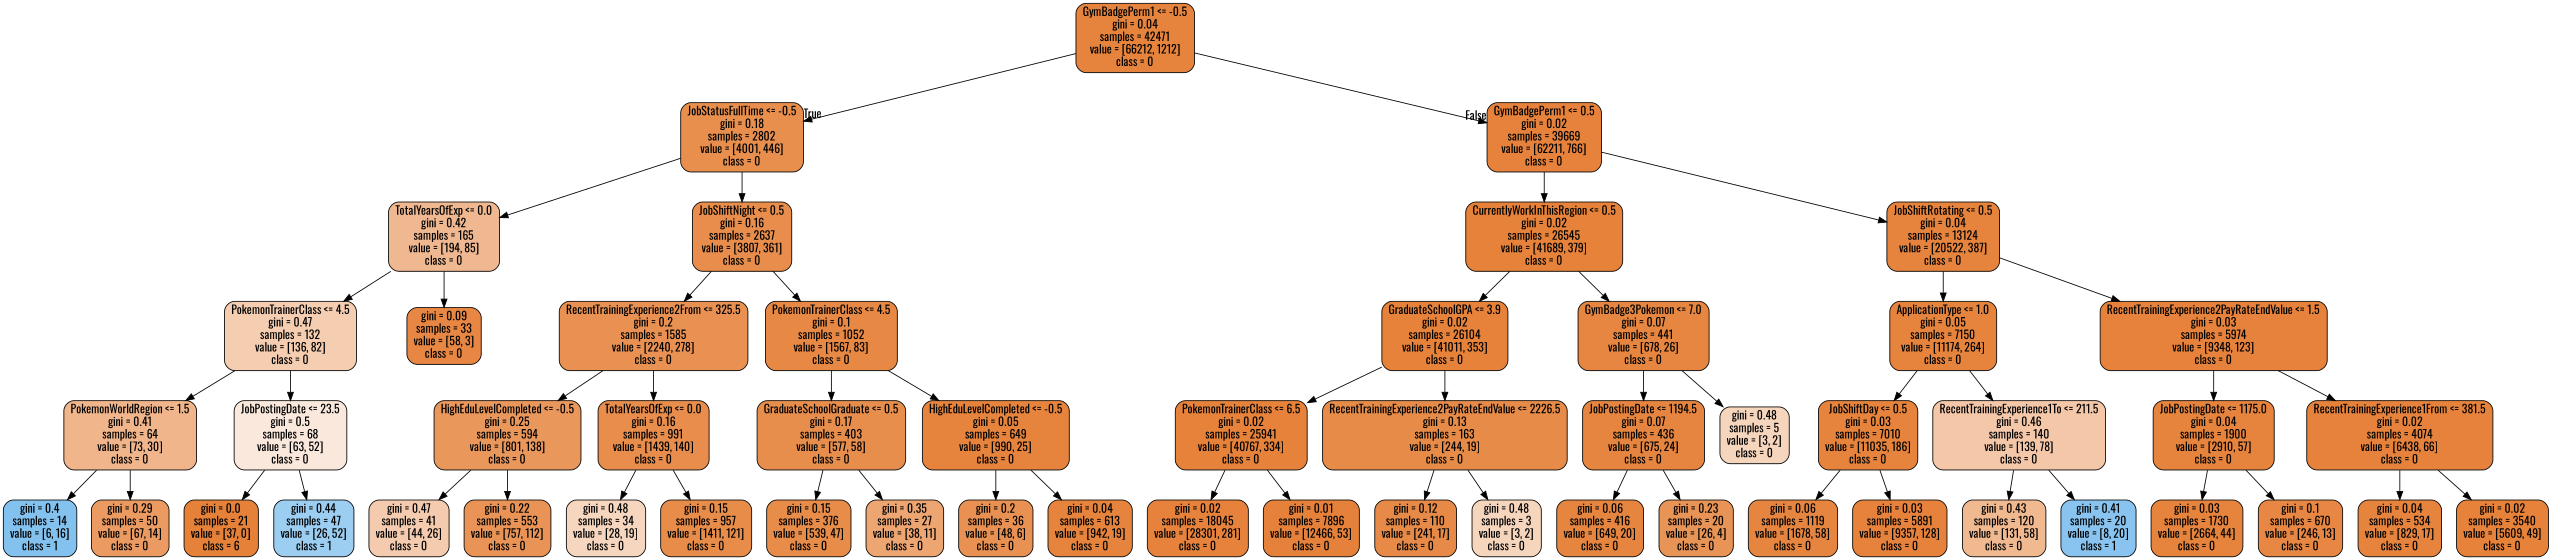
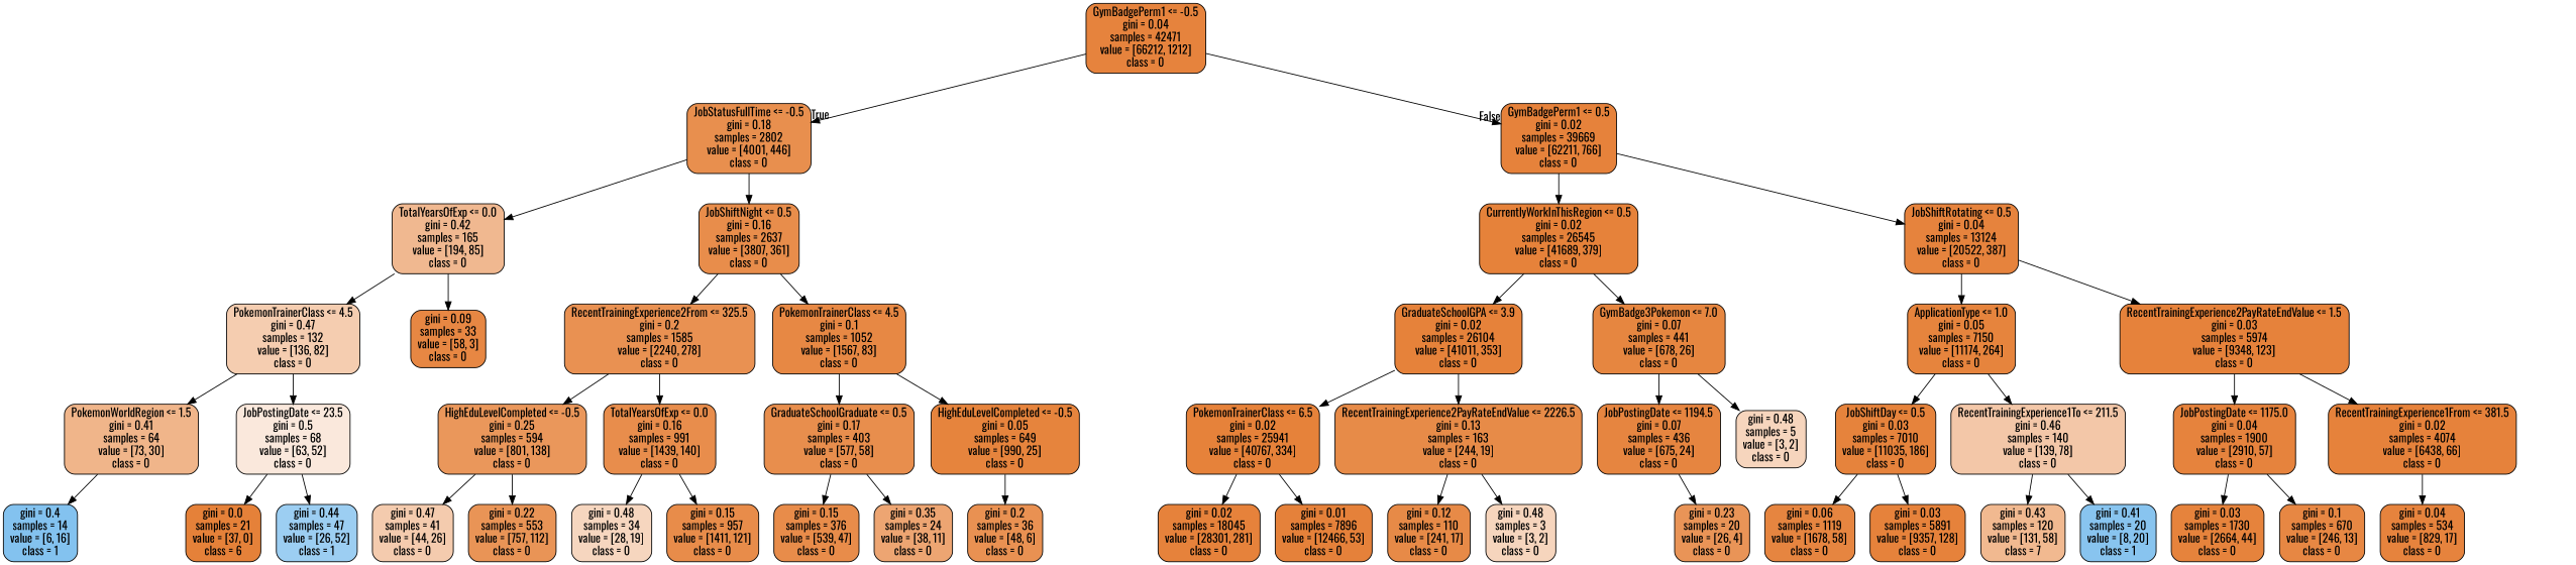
  digraph {
    fontname=Oswald
    node [color=black fillcolor="#e58139fa" fontname=Oswald shape=box style="filled, rounded"]
    edge [fontname=Oswald]
    n1 [label="GymBadgePerm1 <= -0.5\ngini = 0.04\nsamples = 42471\nvalue = [66212, 1212]\nclass = 0"]
    n2 [fillcolor="#e58139e3" label="JobStatusFullTime <= -0.5\ngini = 0.18\nsamples = 2802\nvalue = [4001, 446]\nclass = 0"]
    n3 [fillcolor="#e58139fc" label="GymBadgePerm1 <= 0.5\ngini = 0.02\nsamples = 39669\nvalue = [62211, 766]\nclass = 0"]
    n4 [fillcolor="#e581398f" label="TotalYearsOfExp <= 0.0\ngini = 0.42\nsamples = 165\nvalue = [194, 85]\nclass = 0"]
    n5 [fillcolor="#e58139e7" label="JobShiftNight <= 0.5\ngini = 0.16\nsamples = 2637\nvalue = [3807, 361]\nclass = 0"]
    n6 [fillcolor="#e58139fd" label="CurrentlyWorkInThisRegion <= 0.5\ngini = 0.02\nsamples = 26545\nvalue = [41689, 379]\nclass = 0"]
    n7 [label="JobShiftRotating <= 0.5\ngini = 0.04\nsamples = 13124\nvalue = [20522, 387]\nclass = 0"]
    n8 [fillcolor="#e5813965" label="PokemonTrainerClass <= 4.5\ngini = 0.47\nsamples = 132\nvalue = [136, 82]\nclass = 0"]
    n9 [fillcolor="#e58139f2" label="gini = 0.09\nsamples = 33\nvalue = [58, 3]\nclass = 0"]
    n10 [fillcolor="#e58139df" label="RecentTrainingExperience2From <= 325.5\ngini = 0.2\nsamples = 1585\nvalue = [2240, 278]\nclass = 0"]
    n11 [fillcolor="#e58139f1" label="PokemonTrainerClass <= 4.5\ngini = 0.1\nsamples = 1052\nvalue = [1567, 83]\nclass = 0"]
    n12 [fillcolor="#e5813996" label="PokemonWorldRegion <= 1.5\ngini = 0.41\nsamples = 64\nvalue = [73, 30]\nclass = 0"]
    n13 [fillcolor="#e581392d" label="JobPostingDate <= 23.5\ngini = 0.5\nsamples = 68\nvalue = [63, 52]\nclass = 0"]
    n14 [fillcolor="#399de59f" label="gini = 0.4\nsamples = 14\nvalue = [6, 16]\nclass = 1"]
-   n15 [fillcolor="#e58139ca" label="gini = 0.29\nsamples = 50\nvalue = [67, 14]\nclass = 0"]
    n16 [fillcolor="#e58139ff" label="gini = 0.0\nsamples = 21\nvalue = [37, 0]\nclass = 6"]
    n17 [fillcolor="#399de57f" label="gini = 0.44\nsamples = 47\nvalue = [26, 52]\nclass = 1"]
    n18 [fillcolor="#e58139d3" label="HighEduLevelCompleted <= -0.5\ngini = 0.25\nsamples = 594\nvalue = [801, 138]\nclass = 0"]
    n19 [fillcolor="#e58139e6" label="TotalYearsOfExp <= 0.0\ngini = 0.16\nsamples = 991\nvalue = [1439, 140]\nclass = 0"]
    n20 [fillcolor="#e58139e5" label="GraduateSchoolGraduate <= 0.5\ngini = 0.17\nsamples = 403\nvalue = [577, 58]\nclass = 0"]
    n21 [fillcolor="#e58139f9" label="HighEduLevelCompleted <= -0.5\ngini = 0.05\nsamples = 649\nvalue = [990, 25]\nclass = 0"]
    n22 [fillcolor="#e5813968" label="gini = 0.47\nsamples = 41\nvalue = [44, 26]\nclass = 0"]
    n23 [fillcolor="#e58139d9" label="gini = 0.22\nsamples = 553\nvalue = [757, 112]\nclass = 0"]
    n24 [fillcolor="#e5813952" label="gini = 0.48\nsamples = 34\nvalue = [28, 19]\nclass = 0"]
    n25 [fillcolor="#e58139e9" label="gini = 0.15\nsamples = 957\nvalue = [1411, 121]\nclass = 0"]
    n26 [fillcolor="#e58139e9" label="gini = 0.15\nsamples = 376\nvalue = [539, 47]\nclass = 0"]
-   n27 [fillcolor="#e58139b5" label="gini = 0.35\nsamples = 27\nvalue = [38, 11]\nclass = 0"]
+   n27 [fillcolor="#e58139b5" label="gini = 0.35\nsamples = 24\nvalue = [38, 11]\nclass = 0"]
    n28 [fillcolor="#e58139df" label="gini = 0.2\nsamples = 36\nvalue = [48, 6]\nclass = 0"]
-   n29 [label="gini = 0.04\nsamples = 613\nvalue = [942, 19]\nclass = 0"]
    n30 [fillcolor="#e58139fd" label="GraduateSchoolGPA <= 3.9\ngini = 0.02\nsamples = 26104\nvalue = [41011, 353]\nclass = 0"]
    n31 [fillcolor="#e58139f5" label="GymBadge3Pokemon <= 7.0\ngini = 0.07\nsamples = 441\nvalue = [678, 26]\nclass = 0"]
    n32 [fillcolor="#e58139f9" label="ApplicationType <= 1.0\ngini = 0.05\nsamples = 7150\nvalue = [11174, 264]\nclass = 0"]
    n33 [fillcolor="#e58139fc" label="RecentTrainingExperience2PayRateEndValue <= 1.5\ngini = 0.03\nsamples = 5974\nvalue = [9348, 123]\nclass = 0"]
    n34 [fillcolor="#e58139fd" label="PokemonTrainerClass <= 6.5\ngini = 0.02\nsamples = 25941\nvalue = [40767, 334]\nclass = 0"]
    n35 [fillcolor="#e58139eb" label="RecentTrainingExperience2PayRateEndValue <= 2226.5\ngini = 0.13\nsamples = 163\nvalue = [244, 19]\nclass = 0"]
    n36 [fillcolor="#e58139f6" label="JobPostingDate <= 1194.5\ngini = 0.07\nsamples = 436\nvalue = [675, 24]\nclass = 0"]
    n37 [fillcolor="#e5813955" label="gini = 0.48\nsamples = 5\nvalue = [3, 2]\nclass = 0"]
    n38 [fillcolor="#e58139fc" label="gini = 0.02\nsamples = 18045\nvalue = [28301, 281]\nclass = 0"]
    n39 [fillcolor="#e58139fe" label="gini = 0.01\nsamples = 7896\nvalue = [12466, 53]\nclass = 0"]
    n40 [fillcolor="#e58139ed" label="gini = 0.12\nsamples = 110\nvalue = [241, 17]\nclass = 0"]
    n41 [fillcolor="#e5813955" label="gini = 0.48\nsamples = 3\nvalue = [3, 2]\nclass = 0"]
-   n42 [fillcolor="#e58139f7" label="gini = 0.06\nsamples = 416\nvalue = [649, 20]\nclass = 0"]
    n43 [fillcolor="#e58139d8" label="gini = 0.23\nsamples = 20\nvalue = [26, 4]\nclass = 0"]
    n44 [fillcolor="#e58139fb" label="JobShiftDay <= 0.5\ngini = 0.03\nsamples = 7010\nvalue = [11035, 186]\nclass = 0"]
    n45 [fillcolor="#e5813970" label="RecentTrainingExperience1To <= 211.5\ngini = 0.46\nsamples = 140\nvalue = [139, 78]\nclass = 0"]
    n46 [label="JobPostingDate <= 1175.0\ngini = 0.04\nsamples = 1900\nvalue = [2910, 57]\nclass = 0"]
    n47 [fillcolor="#e58139fc" label="RecentTrainingExperience1From <= 381.5\ngini = 0.02\nsamples = 4074\nvalue = [6438, 66]\nclass = 0"]
    n48 [fillcolor="#e58139f6" label="gini = 0.06\nsamples = 1119\nvalue = [1678, 58]\nclass = 0"]
    n49 [fillcolor="#e58139fc" label="gini = 0.03\nsamples = 5891\nvalue = [9357, 128]\nclass = 0"]
-   n50 [fillcolor="#e581398e" label="gini = 0.43\nsamples = 120\nvalue = [131, 58]\nclass = 0"]
+   n50 [fillcolor="#e581398e" label="gini = 0.43\nsamples = 120\nvalue = [131, 58]\nclass = 7"]
    n51 [fillcolor="#399de599" label="gini = 0.41\nsamples = 20\nvalue = [8, 20]\nclass = 1"]
    n52 [fillcolor="#e58139fb" label="gini = 0.03\nsamples = 1730\nvalue = [2664, 44]\nclass = 0"]
    n53 [fillcolor="#e58139f2" label="gini = 0.1\nsamples = 670\nvalue = [246, 13]\nclass = 0"]
    n54 [label="gini = 0.04\nsamples = 534\nvalue = [829, 17]\nclass = 0"]
-   n55 [fillcolor="#e58139fd" label="gini = 0.02\nsamples = 3540\nvalue = [5609, 49]\nclass = 0"]
    n1 -> n2 [headlabel=True labelangle=45 labeldistance=2.5]
    n1 -> n3 [headlabel=False labelangle=-45 labeldistance=2.5]
    n2 -> n4
    n2 -> n5
    n3 -> n6
    n3 -> n7
    n4 -> n8
    n4 -> n9
    n5 -> n10
    n5 -> n11
    n6 -> n30
    n6 -> n31
    n7 -> n32
    n7 -> n33
    n8 -> n12
    n8 -> n13
    n10 -> n18
    n10 -> n19
    n11 -> n20
    n11 -> n21
    n12 -> n14
-   n12 -> n15
    n13 -> n16
    n13 -> n17
    n18 -> n22
    n18 -> n23
    n19 -> n24
    n19 -> n25
    n20 -> n26
    n20 -> n27
    n21 -> n28
-   n21 -> n29
    n30 -> n34
    n30 -> n35
    n31 -> n36
    n31 -> n37
    n32 -> n44
    n32 -> n45
    n33 -> n46
    n33 -> n47
    n34 -> n38
    n34 -> n39
    n35 -> n40
    n35 -> n41
-   n36 -> n42
    n36 -> n43
    n44 -> n48
    n44 -> n49
    n45 -> n50
    n45 -> n51
    n46 -> n52
    n46 -> n53
    n47 -> n54
-   n47 -> n55
  }
